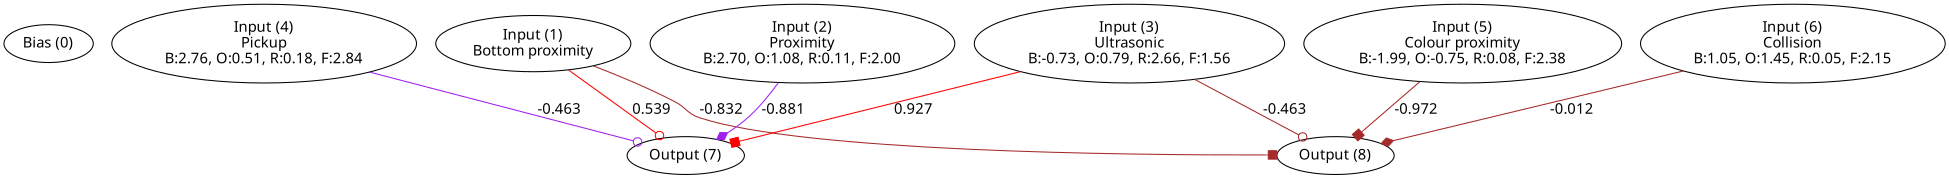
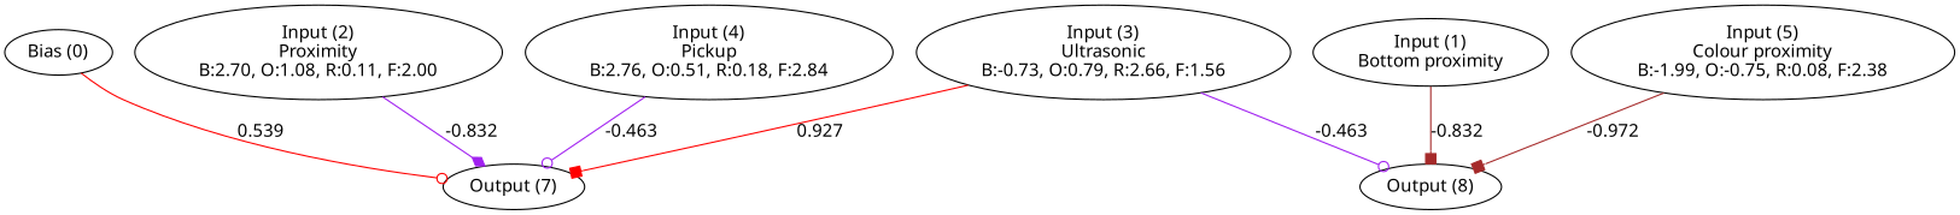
  digraph {
    fontname="Noto Sans"
    node [fontname="Noto Sans"]
    edge [arrowhead=odot color=brown fontname="Noto Sans" style=solid]
    n1 [label="Bias (0)"]
    n2 [label="Input (1)\nBottom proximity"]
    n3 [label="Input (2)\nProximity\nB:2.70, O:1.08, R:0.11, F:2.00"]
    n4 [label="Input (3)\nUltrasonic\nB:-0.73, O:0.79, R:2.66, F:1.56"]
    n5 [label="Input (4)\nPickup\nB:2.76, O:0.51, R:0.18, F:2.84"]
    n6 [label="Input (5)\nColour proximity\nB:-1.99, O:-0.75, R:0.08, F:2.38"]
-   n7 [label="Input (6)\nCollision\nB:1.05, O:1.45, R:0.05, F:2.15"]
    n8 [label="Output (7)"]
    n9 [label="Output (8)"]
    subgraph sub_1 {
      rank=same
      n1
      n2
      n3
      n4
      n5
      n6
-     n7
    }
    subgraph sub_2 {
      rank=same
      n8
      n9
    }
-   n2 -> n8 [color=red label=0.539]
+   n1 -> n8 [color=red label=0.539]
    n2 -> n9 [arrowhead=box label=-0.832]
-   n3 -> n8 [arrowhead=diamond color=purple label=-0.881]
+   n3 -> n8 [arrowhead=diamond color=purple label=-0.832]
    n4 -> n8 [arrowhead=box color=red label=0.927]
-   n4 -> n9 [label=-0.463]
+   n4 -> n9 [color=purple label=-0.463]
    n5 -> n8 [color=purple label=-0.463]
    n6 -> n9 [arrowhead=box label=-0.972]
-   n7 -> n9 [arrowhead=diamond label=-0.012]
  }
